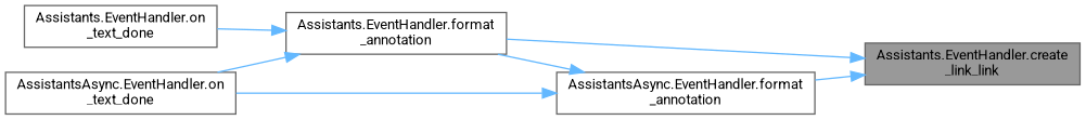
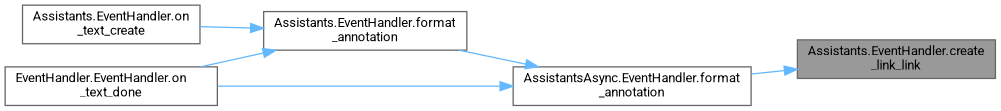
  digraph {
    fontname=Roboto
    rankdir=RL
    node [color=grey40 fillcolor=white fontname=Roboto fontsize=10 shape=box style=filled]
    edge [color=steelblue1 dir=back fontname=Roboto fontsize=10 labelfontname=Helvetica labelfontsize=10 style=solid]
    n1 [color=gray40 fillcolor=grey60 fontcolor=black height=0.2 label="Assistants.EventHandler.create\l_link_link" width=0.4]
    n2 [height=0.2 label="Assistants.EventHandler.format\l_annotation" width=0.4]
    n3 [height=0.2 label="AssistantsAsync.EventHandler.format\l_annotation" width=0.4]
-   n4 [height=0.2 label="Assistants.EventHandler.on\l_text_done" width=0.4]
-   n5 [height=0.2 label="AssistantsAsync.EventHandler.on\l_text_done" width=0.4]
-   n1 -> n2
+   n4 [height=0.2 label="Assistants.EventHandler.on\l_text_create" width=0.4]
+   n5 [height=0.2 label="EventHandler.EventHandler.on\l_text_done" width=0.4]
    n1 -> n3
    n2 -> n4
    n2 -> n5
    n3 -> n2
    n3 -> n5
  }
